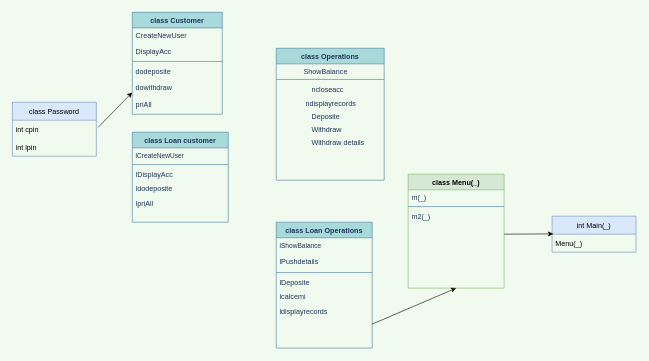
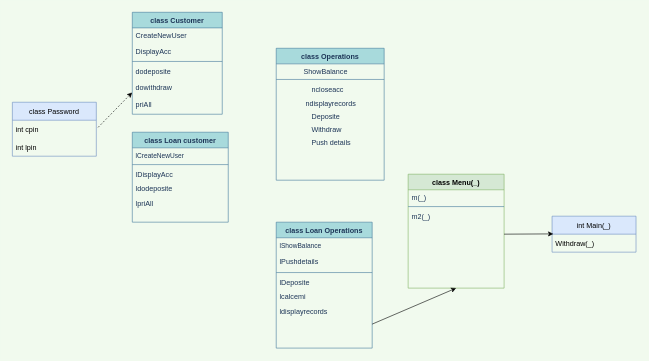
  <mxCell id="0" />
  <mxCell id="1" parent="0" />
  <mxCell id="2" value="class Loan Operations" style="swimlane;fontStyle=1;align=center;verticalAlign=top;childLayout=stackLayout;horizontal=1;startSize=26;horizontalStack=0;resizeParent=1;resizeLast=0;collapsible=1;marginBottom=0;rounded=0;shadow=0;strokeWidth=1;fillColor=#A8DADC;strokeColor=#457B9D;fontColor=#1D3557;" parent="1" vertex="1"><mxGeometry x="460" y="370" width="160" height="210" as="geometry"><mxRectangle x="230" y="140" width="160" height="26" as="alternateBounds" /></mxGeometry></mxCell>
  <mxCell id="3" value="lShowBalance" style="text;align=left;verticalAlign=top;spacingLeft=4;spacingRight=4;overflow=hidden;rotatable=0;points=[[0,0.5],[1,0.5]];portConstraint=eastwest;fontSize=11;strokeWidth=10;fontColor=#1D3557;" parent="2" vertex="1"><mxGeometry y="26" width="160" height="26" as="geometry" /></mxCell>
  <mxCell id="4" value="lPushdetails" style="text;align=left;verticalAlign=top;spacingLeft=4;spacingRight=4;overflow=hidden;rotatable=0;points=[[0,0.5],[1,0.5]];portConstraint=eastwest;rounded=0;shadow=0;html=0;fontSize=12;strokeWidth=10;fontColor=#1D3557;" parent="2" vertex="1"><mxGeometry y="52" width="160" height="28" as="geometry" /></mxCell>
  <mxCell id="5" value="" style="line;html=1;strokeWidth=1;align=left;verticalAlign=middle;spacingTop=-1;spacingLeft=3;spacingRight=3;rotatable=0;labelPosition=right;points=[];portConstraint=eastwest;fillColor=#A8DADC;strokeColor=#457B9D;fontColor=#1D3557;labelBackgroundColor=#F1FAEE;" parent="2" vertex="1"><mxGeometry y="80" width="160" height="8" as="geometry" /></mxCell>
  <mxCell id="6" value="lDeposite" style="text;align=left;verticalAlign=top;spacingLeft=4;spacingRight=4;overflow=hidden;rotatable=0;points=[[0,0.5],[1,0.5]];portConstraint=eastwest;rounded=0;shadow=0;html=0;fontColor=#1D3557;" parent="2" vertex="1"><mxGeometry y="88" width="160" height="22" as="geometry" /></mxCell>
  <mxCell id="7" value="lcalcemi" style="text;align=left;verticalAlign=top;spacingLeft=4;spacingRight=4;overflow=hidden;rotatable=0;points=[[0,0.5],[1,0.5]];portConstraint=eastwest;fontColor=#1D3557;" parent="2" vertex="1"><mxGeometry y="110" width="160" height="26" as="geometry" /></mxCell>
  <mxCell id="8" value="ldisplayrecords" style="text;align=left;verticalAlign=top;spacingLeft=4;spacingRight=4;overflow=hidden;rotatable=0;points=[[0,0.5],[1,0.5]];portConstraint=eastwest;fontColor=#1D3557;" parent="2" vertex="1"><mxGeometry y="136" width="160" height="26" as="geometry" /></mxCell>
  <mxCell id="9" value="class Menu(_)" style="swimlane;fontStyle=1;align=center;verticalAlign=top;childLayout=stackLayout;horizontal=1;startSize=26;horizontalStack=0;resizeParent=1;resizeLast=0;collapsible=1;marginBottom=0;rounded=0;shadow=0;strokeWidth=1;fillColor=#d5e8d4;strokeColor=#82b366;" parent="1" vertex="1"><mxGeometry x="680" y="290" width="160" height="190" as="geometry"><mxRectangle x="550" y="140" width="160" height="26" as="alternateBounds" /></mxGeometry></mxCell>
  <mxCell id="10" value="m(_)" style="text;align=left;verticalAlign=top;spacingLeft=4;spacingRight=4;overflow=hidden;rotatable=0;points=[[0,0.5],[1,0.5]];portConstraint=eastwest;rounded=0;shadow=0;html=0;fontColor=#1D3557;" parent="9" vertex="1"><mxGeometry y="26" width="160" height="24" as="geometry" /></mxCell>
  <mxCell id="11" value="" style="line;html=1;strokeWidth=1;align=left;verticalAlign=middle;spacingTop=-1;spacingLeft=3;spacingRight=3;rotatable=0;labelPosition=right;points=[];portConstraint=eastwest;fillColor=#A8DADC;strokeColor=#457B9D;fontColor=#1D3557;labelBackgroundColor=#F1FAEE;" parent="9" vertex="1"><mxGeometry y="50" width="160" height="8" as="geometry" /></mxCell>
  <mxCell id="12" value="m2(_)" style="text;align=left;verticalAlign=top;spacingLeft=4;spacingRight=4;overflow=hidden;rotatable=0;points=[[0,0.5],[1,0.5]];portConstraint=eastwest;fontColor=#1D3557;" parent="9" vertex="1"><mxGeometry y="58" width="160" height="26" as="geometry" /></mxCell>
  <mxCell id="13" value="class Customer" style="swimlane;fontStyle=1;align=center;verticalAlign=top;childLayout=stackLayout;horizontal=1;startSize=26;horizontalStack=0;resizeParent=1;resizeLast=0;collapsible=1;marginBottom=0;rounded=0;shadow=0;strokeWidth=1;fillColor=#A8DADC;strokeColor=#457B9D;fontColor=#1D3557;" parent="1" vertex="1"><mxGeometry x="220" y="20" width="150" height="170" as="geometry"><mxRectangle x="130" y="380" width="160" height="26" as="alternateBounds" /></mxGeometry></mxCell>
  <mxCell id="14" value="CreateNewUser" style="text;align=left;verticalAlign=top;spacingLeft=4;spacingRight=4;overflow=hidden;rotatable=0;points=[[0,0.5],[1,0.5]];portConstraint=eastwest;fontColor=#1D3557;" parent="13" vertex="1"><mxGeometry y="26" width="150" height="26" as="geometry" /></mxCell>
  <mxCell id="15" value="DisplayAcc" style="text;align=left;verticalAlign=top;spacingLeft=4;spacingRight=4;overflow=hidden;rotatable=0;points=[[0,0.5],[1,0.5]];portConstraint=eastwest;rounded=0;shadow=0;html=0;fontColor=#1D3557;" parent="13" vertex="1"><mxGeometry y="52" width="150" height="26" as="geometry" /></mxCell>
  <mxCell id="16" value="" style="line;html=1;strokeWidth=1;align=left;verticalAlign=middle;spacingTop=-1;spacingLeft=3;spacingRight=3;rotatable=0;labelPosition=right;points=[];portConstraint=eastwest;fillColor=#A8DADC;strokeColor=#457B9D;fontColor=#1D3557;labelBackgroundColor=#F1FAEE;" parent="13" vertex="1"><mxGeometry y="78" width="150" height="8" as="geometry" /></mxCell>
  <mxCell id="17" value="dodeposite" style="text;align=left;verticalAlign=top;spacingLeft=4;spacingRight=4;overflow=hidden;rotatable=0;points=[[0,0.5],[1,0.5]];portConstraint=eastwest;fontStyle=0;fontColor=#1D3557;" parent="13" vertex="1"><mxGeometry y="86" width="150" height="26" as="geometry" /></mxCell>
  <mxCell id="18" value="dowithdraw" style="text;align=left;verticalAlign=top;spacingLeft=4;spacingRight=4;overflow=hidden;rotatable=0;points=[[0,0.5],[1,0.5]];portConstraint=eastwest;fontColor=#1D3557;" parent="13" vertex="1"><mxGeometry y="112" width="150" height="28" as="geometry" /></mxCell>
  <mxCell id="19" value="priAll" style="text;align=left;verticalAlign=top;spacingLeft=4;spacingRight=4;overflow=hidden;rotatable=0;points=[[0,0.5],[1,0.5]];portConstraint=eastwest;fontColor=#1D3557;" parent="13" vertex="1"><mxGeometry y="140" width="150" height="28" as="geometry" /></mxCell>
  <mxCell id="20" value="class Operations" style="swimlane;fontStyle=1;align=center;verticalAlign=top;childLayout=stackLayout;horizontal=1;startSize=26;horizontalStack=0;resizeParent=1;resizeLast=0;collapsible=1;marginBottom=0;rounded=0;shadow=0;strokeWidth=1;fillColor=#A8DADC;strokeColor=#457B9D;fontColor=#1D3557;" parent="1" vertex="1"><mxGeometry x="460" y="80" width="180" height="220" as="geometry"><mxRectangle x="130" y="380" width="160" height="26" as="alternateBounds" /></mxGeometry></mxCell>
  <mxCell id="21" value="            ShowBalance" style="text;align=left;verticalAlign=top;spacingLeft=4;spacingRight=4;overflow=hidden;rotatable=0;points=[[0,0.5],[1,0.5]];portConstraint=eastwest;fontColor=#1D3557;" parent="20" vertex="1"><mxGeometry y="26" width="180" height="22" as="geometry" /></mxCell>
  <mxCell id="22" value="" style="line;html=1;strokeWidth=1;align=left;verticalAlign=middle;spacingTop=-1;spacingLeft=3;spacingRight=3;rotatable=0;labelPosition=right;points=[];portConstraint=eastwest;fillColor=#A8DADC;strokeColor=#457B9D;fontColor=#1D3557;labelBackgroundColor=#F1FAEE;" parent="20" vertex="1"><mxGeometry y="48" width="180" height="8" as="geometry" /></mxCell>
  <mxCell id="23" value="                ncloseacc" style="text;align=left;verticalAlign=top;spacingLeft=4;spacingRight=4;overflow=hidden;rotatable=0;points=[[0,0.5],[1,0.5]];portConstraint=eastwest;fontColor=#1D3557;" parent="20" vertex="1"><mxGeometry y="56" width="180" height="22" as="geometry" /></mxCell>
  <mxCell id="24" value="             ndisplayrecords" style="text;align=left;verticalAlign=top;spacingLeft=4;spacingRight=4;overflow=hidden;rotatable=0;points=[[0,0.5],[1,0.5]];portConstraint=eastwest;fontColor=#1D3557;" parent="20" vertex="1"><mxGeometry y="78" width="180" height="22" as="geometry" /></mxCell>
  <mxCell id="25" value="                Deposite" style="text;align=left;verticalAlign=top;spacingLeft=4;spacingRight=4;overflow=hidden;rotatable=0;points=[[0,0.5],[1,0.5]];portConstraint=eastwest;fontColor=#1D3557;" parent="20" vertex="1"><mxGeometry y="100" width="180" height="22" as="geometry" /></mxCell>
  <mxCell id="26" value="                Withdraw" style="text;align=left;verticalAlign=top;spacingLeft=4;spacingRight=4;overflow=hidden;rotatable=0;points=[[0,0.5],[1,0.5]];portConstraint=eastwest;fontColor=#1D3557;" parent="20" vertex="1"><mxGeometry y="122" width="180" height="22" as="geometry" /></mxCell>
- <mxCell id="27" value="                Withdraw details" style="text;align=left;verticalAlign=top;spacingLeft=4;spacingRight=4;overflow=hidden;rotatable=0;points=[[0,0.5],[1,0.5]];portConstraint=eastwest;fontColor=#1D3557;" parent="20" vertex="1"><mxGeometry y="144" width="180" height="22" as="geometry" /></mxCell>
+ <mxCell id="27" value="                Push details" style="text;align=left;verticalAlign=top;spacingLeft=4;spacingRight=4;overflow=hidden;rotatable=0;points=[[0,0.5],[1,0.5]];portConstraint=eastwest;fontColor=#1D3557;" parent="20" vertex="1"><mxGeometry y="144" width="180" height="22" as="geometry" /></mxCell>
  <mxCell id="28" value="class Loan customer" style="swimlane;fontStyle=1;align=center;verticalAlign=top;childLayout=stackLayout;horizontal=1;startSize=26;horizontalStack=0;resizeParent=1;resizeLast=0;collapsible=1;marginBottom=0;rounded=0;shadow=0;strokeWidth=1;fillColor=#A8DADC;strokeColor=#457B9D;fontColor=#1D3557;" parent="1" vertex="1"><mxGeometry x="220" y="220" width="160" height="150" as="geometry"><mxRectangle x="230" y="140" width="160" height="26" as="alternateBounds" /></mxGeometry></mxCell>
  <mxCell id="29" value="lCreateNewUser" style="text;align=left;verticalAlign=top;spacingLeft=4;spacingRight=4;overflow=hidden;rotatable=0;points=[[0,0.5],[1,0.5]];portConstraint=eastwest;fontSize=11;strokeWidth=10;fontColor=#1D3557;" parent="28" vertex="1"><mxGeometry y="26" width="160" height="24" as="geometry" /></mxCell>
  <mxCell id="30" value="" style="line;html=1;strokeWidth=1;align=left;verticalAlign=middle;spacingTop=-1;spacingLeft=3;spacingRight=3;rotatable=0;labelPosition=right;points=[];portConstraint=eastwest;fillColor=#A8DADC;strokeColor=#457B9D;fontColor=#1D3557;labelBackgroundColor=#F1FAEE;" parent="28" vertex="1"><mxGeometry y="50" width="160" height="8" as="geometry" /></mxCell>
  <mxCell id="31" value="lDisplayAcc" style="text;align=left;verticalAlign=top;spacingLeft=4;spacingRight=4;overflow=hidden;rotatable=0;points=[[0,0.5],[1,0.5]];portConstraint=eastwest;rounded=0;shadow=0;html=0;fontColor=#1D3557;" parent="28" vertex="1"><mxGeometry y="58" width="160" height="22" as="geometry" /></mxCell>
  <mxCell id="32" value="ldodeposite" style="text;align=left;verticalAlign=top;spacingLeft=4;spacingRight=4;overflow=hidden;rotatable=0;points=[[0,0.5],[1,0.5]];portConstraint=eastwest;fontColor=#1D3557;" parent="28" vertex="1"><mxGeometry y="80" width="160" height="26" as="geometry" /></mxCell>
  <mxCell id="33" value="lpriAll" style="text;align=left;verticalAlign=top;spacingLeft=4;spacingRight=4;overflow=hidden;rotatable=0;points=[[0,0.5],[1,0.5]];portConstraint=eastwest;fontColor=#1D3557;" parent="28" vertex="1"><mxGeometry y="106" width="160" height="26" as="geometry" /></mxCell>
  <mxCell id="34" value="class Password" style="swimlane;fontStyle=0;childLayout=stackLayout;horizontal=1;startSize=30;horizontalStack=0;resizeParent=1;resizeParentMax=0;resizeLast=0;collapsible=1;marginBottom=0;fillColor=#dae8fc;strokeColor=#6c8ebf;" parent="1" vertex="1"><mxGeometry x="20" y="170" width="140" height="90" as="geometry" /></mxCell>
  <mxCell id="35" value="int cpin" style="text;strokeColor=none;fillColor=none;align=left;verticalAlign=middle;spacingLeft=4;spacingRight=4;overflow=hidden;points=[[0,0.5],[1,0.5]];portConstraint=eastwest;rotatable=0;" parent="34" vertex="1"><mxGeometry y="30" width="140" height="30" as="geometry" /></mxCell>
  <mxCell id="36" value="int lpin" style="text;strokeColor=none;fillColor=none;align=left;verticalAlign=middle;spacingLeft=4;spacingRight=4;overflow=hidden;points=[[0,0.5],[1,0.5]];portConstraint=eastwest;rotatable=0;" parent="34" vertex="1"><mxGeometry y="60" width="140" height="30" as="geometry" /></mxCell>
  <mxCell id="37" value="int Main(_)" style="swimlane;fontStyle=0;childLayout=stackLayout;horizontal=1;startSize=30;horizontalStack=0;resizeParent=1;resizeParentMax=0;resizeLast=0;collapsible=1;marginBottom=0;fillColor=#dae8fc;strokeColor=#6c8ebf;" parent="1" vertex="1"><mxGeometry x="920" y="360" width="140" height="60" as="geometry" /></mxCell>
- <mxCell id="38" value="Menu(_)" style="text;strokeColor=none;fillColor=none;align=left;verticalAlign=middle;spacingLeft=4;spacingRight=4;overflow=hidden;points=[[0,0.5],[1,0.5]];portConstraint=eastwest;rotatable=0;" parent="37" vertex="1"><mxGeometry y="30" width="140" height="30" as="geometry" /></mxCell>
- <mxCell id="39" value="" style="endArrow=classic;html=1;rounded=0;exitX=1.021;exitY=0.397;exitDx=0;exitDy=0;exitPerimeter=0;entryX=-0.002;entryY=-0.224;entryDx=0;entryDy=0;entryPerimeter=0;" parent="1" source="35" target="19" edge="1"><mxGeometry width="50" height="50" relative="1" as="geometry"><mxPoint x="20" y="370" as="sourcePoint" /><mxPoint x="70" y="320" as="targetPoint" /></mxGeometry></mxCell>
+ <mxCell id="38" value="Withdraw(_)" style="text;strokeColor=none;fillColor=none;align=left;verticalAlign=middle;spacingLeft=4;spacingRight=4;overflow=hidden;points=[[0,0.5],[1,0.5]];portConstraint=eastwest;rotatable=0;" parent="37" vertex="1"><mxGeometry y="30" width="140" height="30" as="geometry" /></mxCell>
+ <mxCell id="39" value="" style="endArrow=classic;html=1;rounded=0;exitX=1.021;exitY=0.397;exitDx=0;exitDy=0;exitPerimeter=0;entryX=-0.002;entryY=-0.224;entryDx=0;entryDy=0;entryPerimeter=0;dashed=1;" parent="1" source="35" target="19" edge="1"><mxGeometry width="50" height="50" relative="1" as="geometry"><mxPoint x="20" y="370" as="sourcePoint" /><mxPoint x="70" y="320" as="targetPoint" /></mxGeometry></mxCell>
  <mxCell id="40" value="" style="endArrow=classic;html=1;rounded=0;" parent="1" edge="1"><mxGeometry width="50" height="50" relative="1" as="geometry"><mxPoint x="620" y="540" as="sourcePoint" /><mxPoint x="760" y="480" as="targetPoint" /></mxGeometry></mxCell>
  <mxCell id="41" value="" style="endArrow=classic;html=1;rounded=0;entryX=0.014;entryY=0.492;entryDx=0;entryDy=0;entryPerimeter=0;" parent="1" target="37" edge="1"><mxGeometry width="50" height="50" relative="1" as="geometry"><mxPoint x="840" y="390" as="sourcePoint" /><mxPoint x="490" y="310" as="targetPoint" /></mxGeometry></mxCell>
